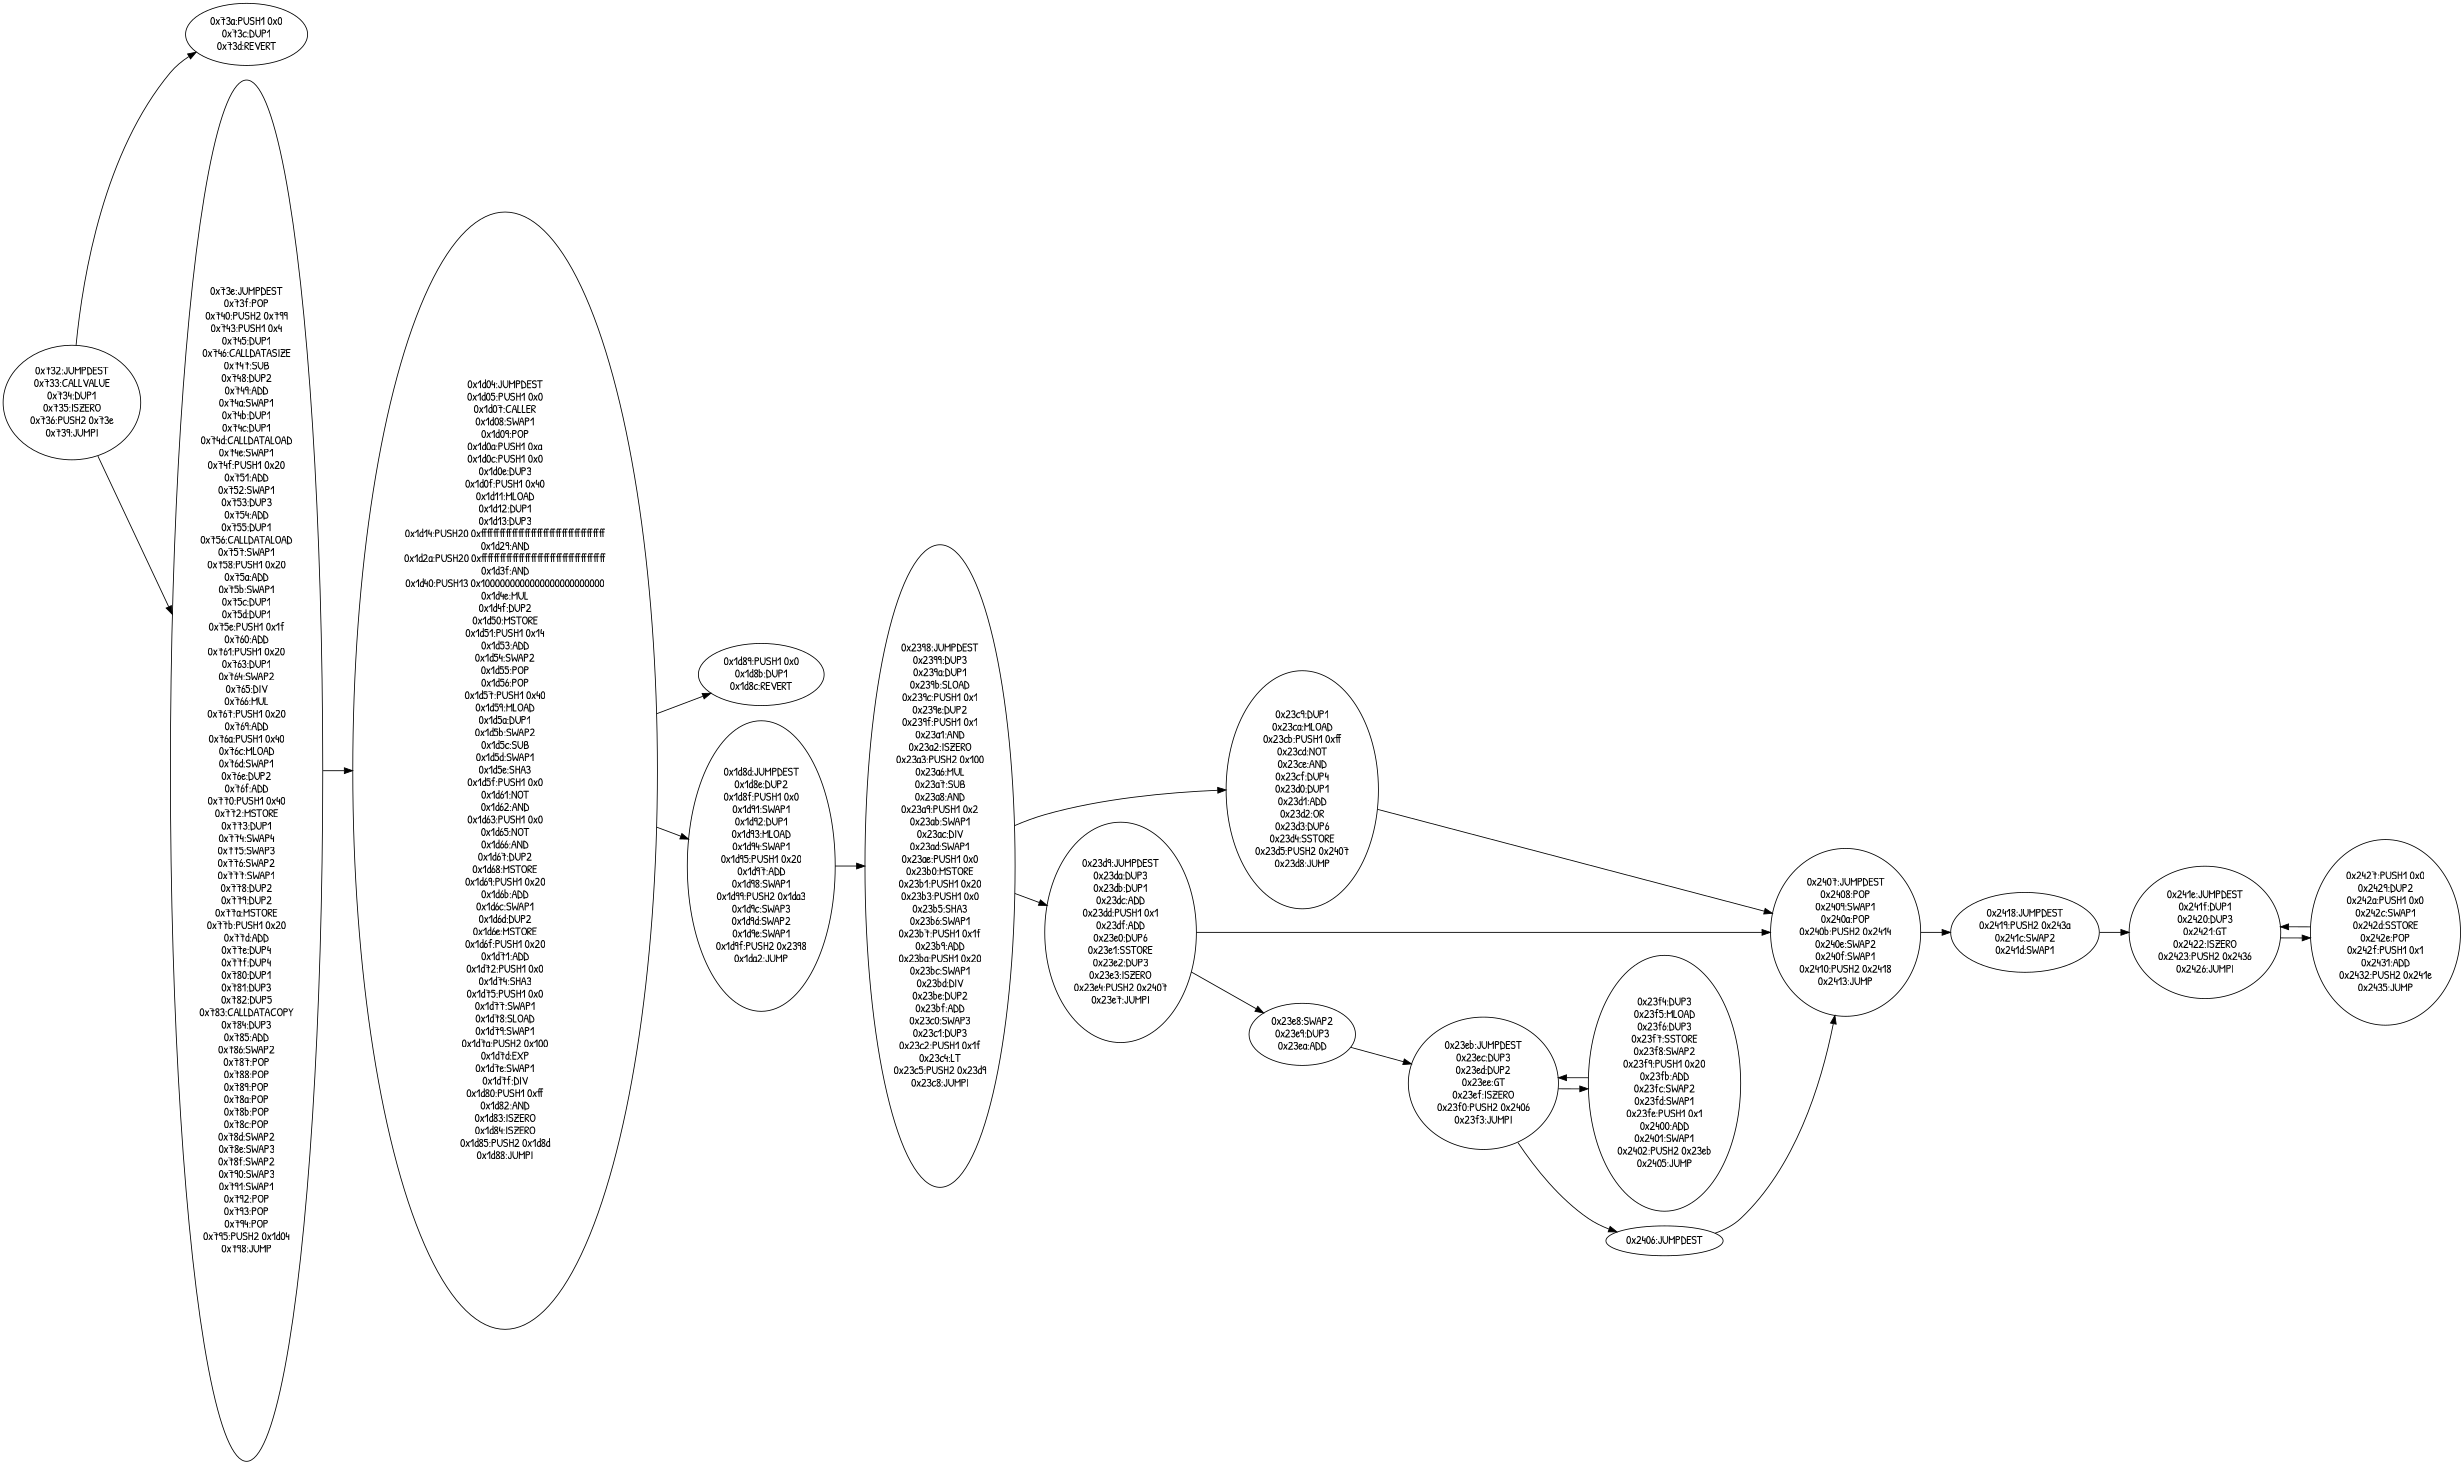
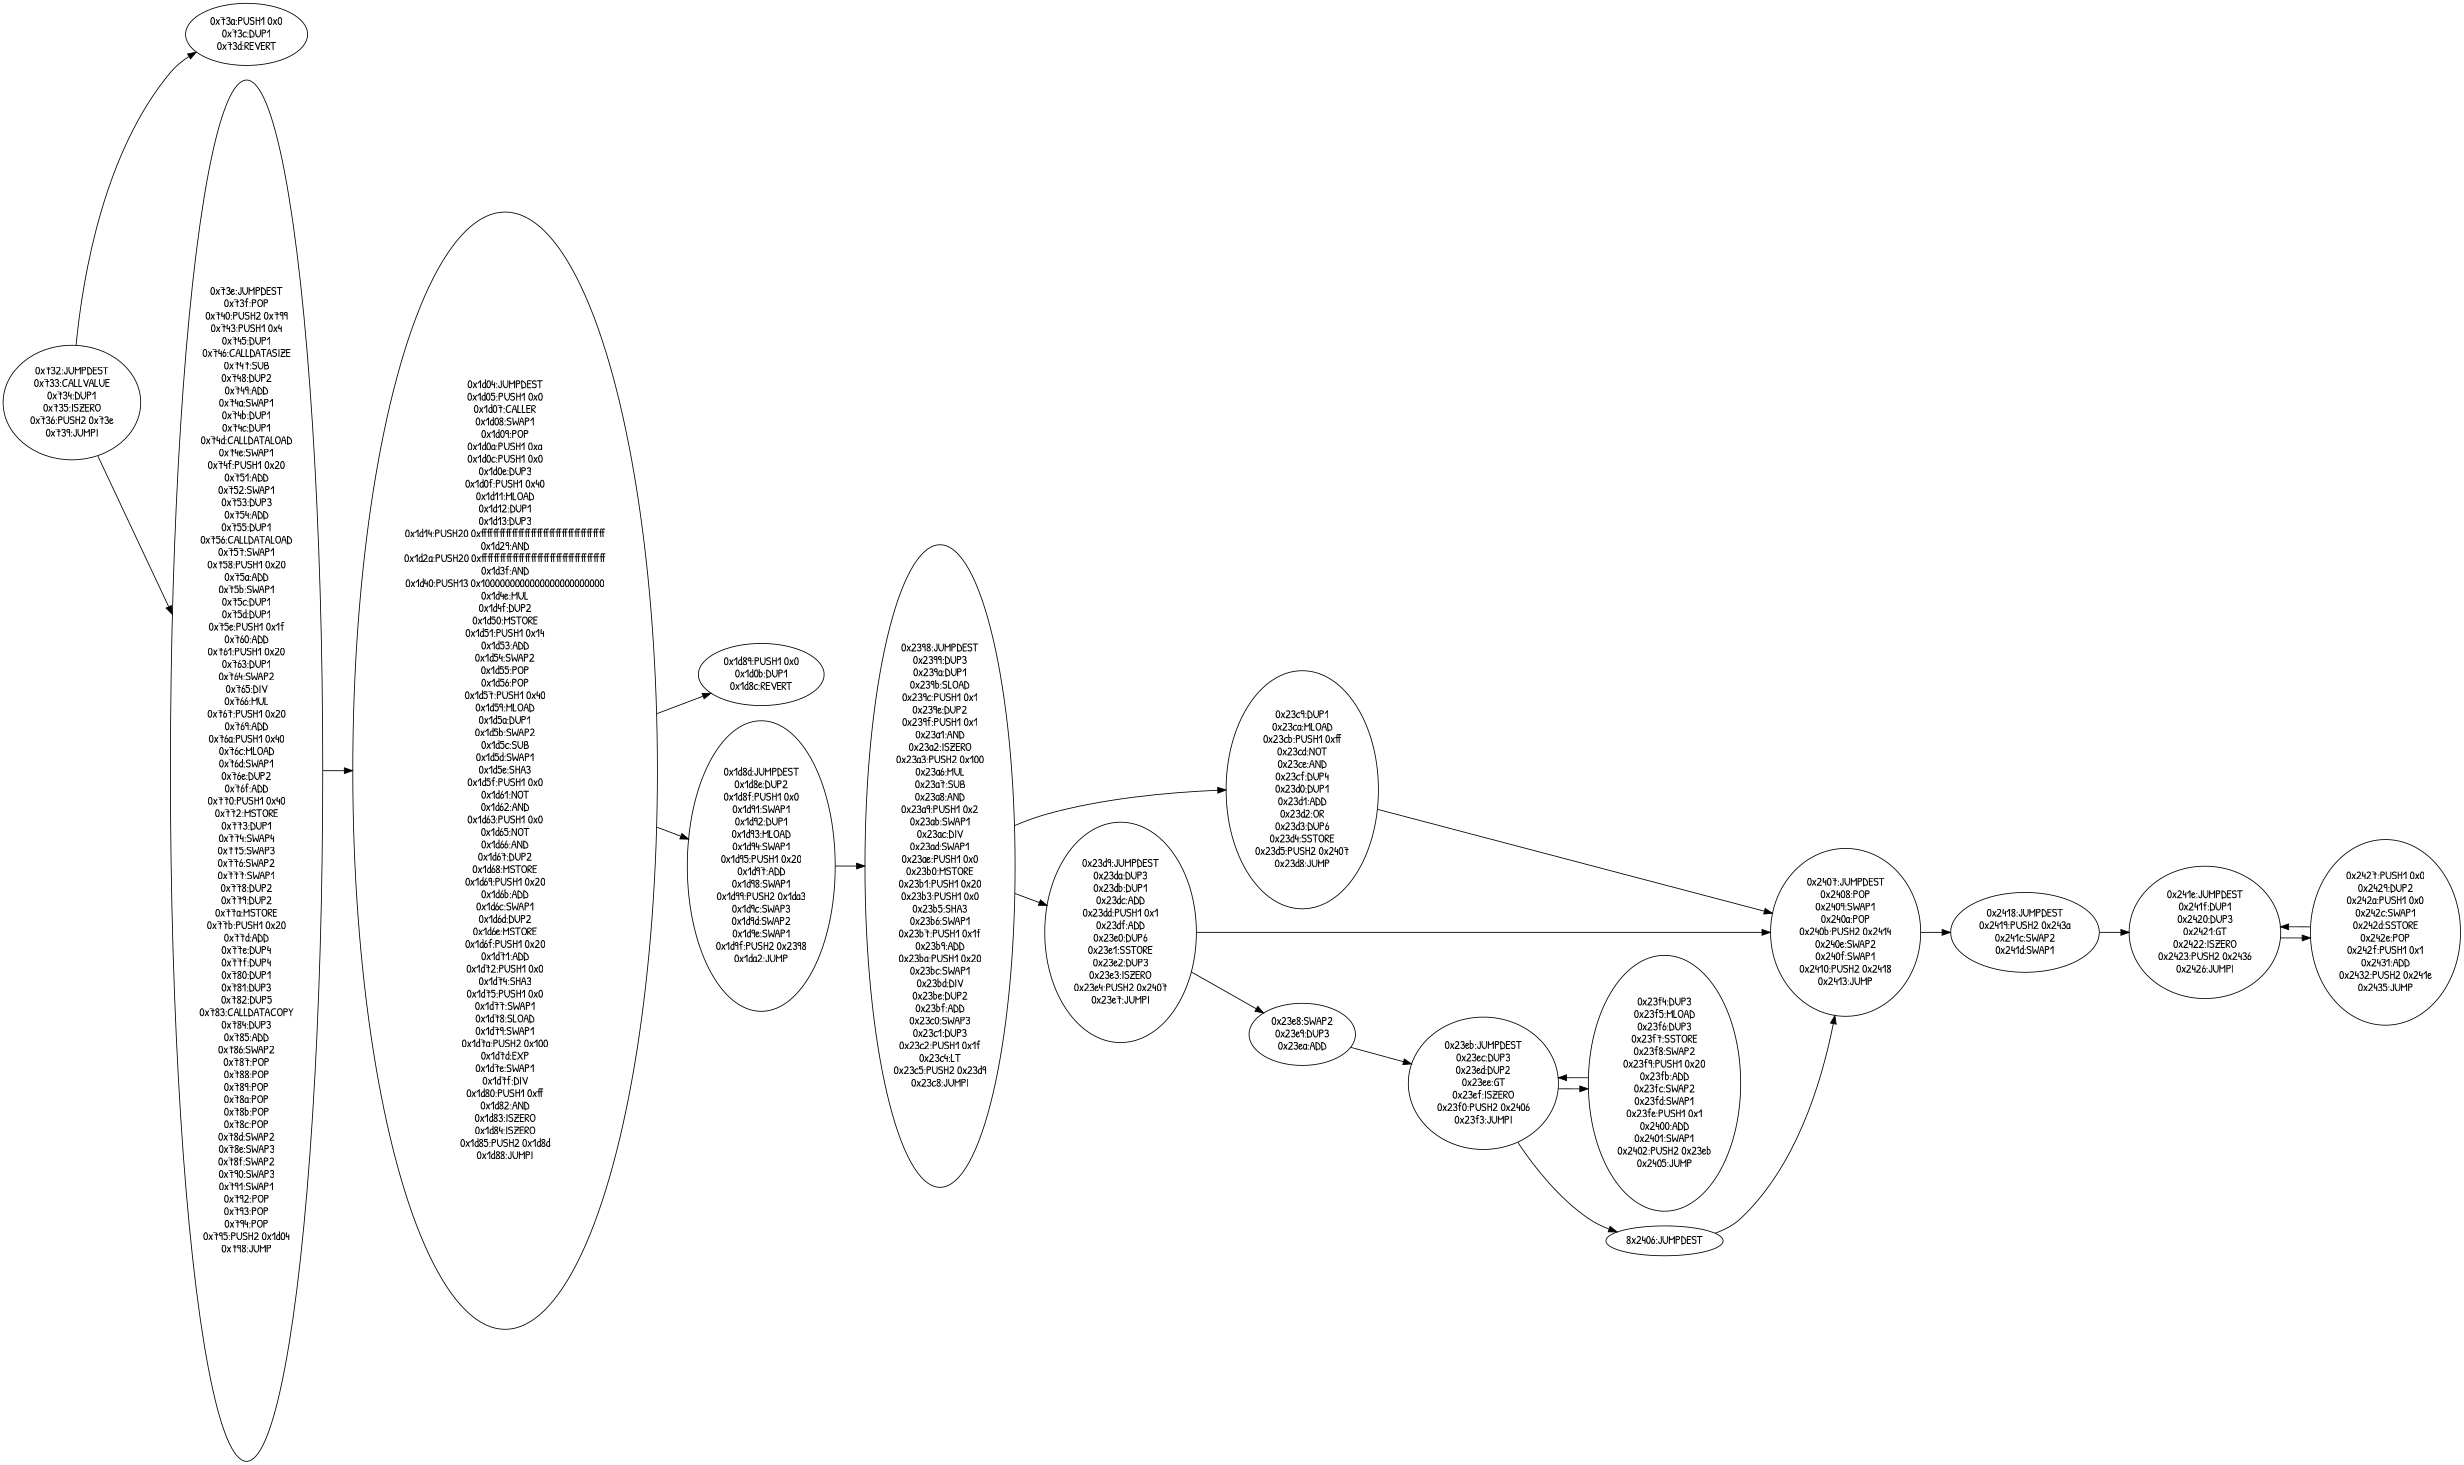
  digraph {
    fontname="Patrick Hand"
    rankdir=LR
    node [fontname="Patrick Hand"]
    edge [fontname="Patrick Hand"]
    n1 [label="0x732:JUMPDEST\n0x733:CALLVALUE\n0x734:DUP1\n0x735:ISZERO\n0x736:PUSH2 0x73e\n0x739:JUMPI"]
    n2 [label="0x73a:PUSH1 0x0\n0x73c:DUP1\n0x73d:REVERT"]
    n3 [label="0x73e:JUMPDEST\n0x73f:POP\n0x740:PUSH2 0x799\n0x743:PUSH1 0x4\n0x745:DUP1\n0x746:CALLDATASIZE\n0x747:SUB\n0x748:DUP2\n0x749:ADD\n0x74a:SWAP1\n0x74b:DUP1\n0x74c:DUP1\n0x74d:CALLDATALOAD\n0x74e:SWAP1\n0x74f:PUSH1 0x20\n0x751:ADD\n0x752:SWAP1\n0x753:DUP3\n0x754:ADD\n0x755:DUP1\n0x756:CALLDATALOAD\n0x757:SWAP1\n0x758:PUSH1 0x20\n0x75a:ADD\n0x75b:SWAP1\n0x75c:DUP1\n0x75d:DUP1\n0x75e:PUSH1 0x1f\n0x760:ADD\n0x761:PUSH1 0x20\n0x763:DUP1\n0x764:SWAP2\n0x765:DIV\n0x766:MUL\n0x767:PUSH1 0x20\n0x769:ADD\n0x76a:PUSH1 0x40\n0x76c:MLOAD\n0x76d:SWAP1\n0x76e:DUP2\n0x76f:ADD\n0x770:PUSH1 0x40\n0x772:MSTORE\n0x773:DUP1\n0x774:SWAP4\n0x775:SWAP3\n0x776:SWAP2\n0x777:SWAP1\n0x778:DUP2\n0x779:DUP2\n0x77a:MSTORE\n0x77b:PUSH1 0x20\n0x77d:ADD\n0x77e:DUP4\n0x77f:DUP4\n0x780:DUP1\n0x781:DUP3\n0x782:DUP5\n0x783:CALLDATACOPY\n0x784:DUP3\n0x785:ADD\n0x786:SWAP2\n0x787:POP\n0x788:POP\n0x789:POP\n0x78a:POP\n0x78b:POP\n0x78c:POP\n0x78d:SWAP2\n0x78e:SWAP3\n0x78f:SWAP2\n0x790:SWAP3\n0x791:SWAP1\n0x792:POP\n0x793:POP\n0x794:POP\n0x795:PUSH2 0x1d04\n0x798:JUMP"]
    n4 [label="0x1d04:JUMPDEST\n0x1d05:PUSH1 0x0\n0x1d07:CALLER\n0x1d08:SWAP1\n0x1d09:POP\n0x1d0a:PUSH1 0xa\n0x1d0c:PUSH1 0x0\n0x1d0e:DUP3\n0x1d0f:PUSH1 0x40\n0x1d11:MLOAD\n0x1d12:DUP1\n0x1d13:DUP3\n0x1d14:PUSH20 0xffffffffffffffffffffffffffffffffffffffff\n0x1d29:AND\n0x1d2a:PUSH20 0xffffffffffffffffffffffffffffffffffffffff\n0x1d3f:AND\n0x1d40:PUSH13 0x1000000000000000000000000\n0x1d4e:MUL\n0x1d4f:DUP2\n0x1d50:MSTORE\n0x1d51:PUSH1 0x14\n0x1d53:ADD\n0x1d54:SWAP2\n0x1d55:POP\n0x1d56:POP\n0x1d57:PUSH1 0x40\n0x1d59:MLOAD\n0x1d5a:DUP1\n0x1d5b:SWAP2\n0x1d5c:SUB\n0x1d5d:SWAP1\n0x1d5e:SHA3\n0x1d5f:PUSH1 0x0\n0x1d61:NOT\n0x1d62:AND\n0x1d63:PUSH1 0x0\n0x1d65:NOT\n0x1d66:AND\n0x1d67:DUP2\n0x1d68:MSTORE\n0x1d69:PUSH1 0x20\n0x1d6b:ADD\n0x1d6c:SWAP1\n0x1d6d:DUP2\n0x1d6e:MSTORE\n0x1d6f:PUSH1 0x20\n0x1d71:ADD\n0x1d72:PUSH1 0x0\n0x1d74:SHA3\n0x1d75:PUSH1 0x0\n0x1d77:SWAP1\n0x1d78:SLOAD\n0x1d79:SWAP1\n0x1d7a:PUSH2 0x100\n0x1d7d:EXP\n0x1d7e:SWAP1\n0x1d7f:DIV\n0x1d80:PUSH1 0xff\n0x1d82:AND\n0x1d83:ISZERO\n0x1d84:ISZERO\n0x1d85:PUSH2 0x1d8d\n0x1d88:JUMPI"]
-   n5 [label="0x1d89:PUSH1 0x0\n0x1d8b:DUP1\n0x1d8c:REVERT"]
+   n5 [label="0x1d89:PUSH1 0x0\n0x1d0b:DUP1\n0x1d8c:REVERT"]
    n6 [label="0x1d8d:JUMPDEST\n0x1d8e:DUP2\n0x1d8f:PUSH1 0x0\n0x1d91:SWAP1\n0x1d92:DUP1\n0x1d93:MLOAD\n0x1d94:SWAP1\n0x1d95:PUSH1 0x20\n0x1d97:ADD\n0x1d98:SWAP1\n0x1d99:PUSH2 0x1da3\n0x1d9c:SWAP3\n0x1d9d:SWAP2\n0x1d9e:SWAP1\n0x1d9f:PUSH2 0x2398\n0x1da2:JUMP"]
    n7 [label="0x2398:JUMPDEST\n0x2399:DUP3\n0x239a:DUP1\n0x239b:SLOAD\n0x239c:PUSH1 0x1\n0x239e:DUP2\n0x239f:PUSH1 0x1\n0x23a1:AND\n0x23a2:ISZERO\n0x23a3:PUSH2 0x100\n0x23a6:MUL\n0x23a7:SUB\n0x23a8:AND\n0x23a9:PUSH1 0x2\n0x23ab:SWAP1\n0x23ac:DIV\n0x23ad:SWAP1\n0x23ae:PUSH1 0x0\n0x23b0:MSTORE\n0x23b1:PUSH1 0x20\n0x23b3:PUSH1 0x0\n0x23b5:SHA3\n0x23b6:SWAP1\n0x23b7:PUSH1 0x1f\n0x23b9:ADD\n0x23ba:PUSH1 0x20\n0x23bc:SWAP1\n0x23bd:DIV\n0x23be:DUP2\n0x23bf:ADD\n0x23c0:SWAP3\n0x23c1:DUP3\n0x23c2:PUSH1 0x1f\n0x23c4:LT\n0x23c5:PUSH2 0x23d9\n0x23c8:JUMPI"]
    n8 [label="0x23c9:DUP1\n0x23ca:MLOAD\n0x23cb:PUSH1 0xff\n0x23cd:NOT\n0x23ce:AND\n0x23cf:DUP4\n0x23d0:DUP1\n0x23d1:ADD\n0x23d2:OR\n0x23d3:DUP6\n0x23d4:SSTORE\n0x23d5:PUSH2 0x2407\n0x23d8:JUMP"]
    n9 [label="0x23d9:JUMPDEST\n0x23da:DUP3\n0x23db:DUP1\n0x23dc:ADD\n0x23dd:PUSH1 0x1\n0x23df:ADD\n0x23e0:DUP6\n0x23e1:SSTORE\n0x23e2:DUP3\n0x23e3:ISZERO\n0x23e4:PUSH2 0x2407\n0x23e7:JUMPI"]
    n10 [label="0x2407:JUMPDEST\n0x2408:POP\n0x2409:SWAP1\n0x240a:POP\n0x240b:PUSH2 0x2414\n0x240e:SWAP2\n0x240f:SWAP1\n0x2410:PUSH2 0x2418\n0x2413:JUMP"]
    n11 [label="0x23e8:SWAP2\n0x23e9:DUP3\n0x23ea:ADD"]
    n12 [label="0x2418:JUMPDEST\n0x2419:PUSH2 0x243a\n0x241c:SWAP2\n0x241d:SWAP1"]
    n13 [label="0x23eb:JUMPDEST\n0x23ec:DUP3\n0x23ed:DUP2\n0x23ee:GT\n0x23ef:ISZERO\n0x23f0:PUSH2 0x2406\n0x23f3:JUMPI"]
    n14 [label="0x241e:JUMPDEST\n0x241f:DUP1\n0x2420:DUP3\n0x2421:GT\n0x2422:ISZERO\n0x2423:PUSH2 0x2436\n0x2426:JUMPI"]
    n15 [label="0x2427:PUSH1 0x0\n0x2429:DUP2\n0x242a:PUSH1 0x0\n0x242c:SWAP1\n0x242d:SSTORE\n0x242e:POP\n0x242f:PUSH1 0x1\n0x2431:ADD\n0x2432:PUSH2 0x241e\n0x2435:JUMP"]
    n16 [label="0x23f4:DUP3\n0x23f5:MLOAD\n0x23f6:DUP3\n0x23f7:SSTORE\n0x23f8:SWAP2\n0x23f9:PUSH1 0x20\n0x23fb:ADD\n0x23fc:SWAP2\n0x23fd:SWAP1\n0x23fe:PUSH1 0x1\n0x2400:ADD\n0x2401:SWAP1\n0x2402:PUSH2 0x23eb\n0x2405:JUMP"]
-   n17 [label="0x2406:JUMPDEST"]
+   n17 [label="8x2406:JUMPDEST"]
    n1 -> n2
    n1 -> n3
    n3 -> n4
    n4 -> n5
    n4 -> n6
    n6 -> n7
    n7 -> n8
    n7 -> n9
    n8 -> n10
    n9 -> n10
    n9 -> n11
    n10 -> n12
    n11 -> n13
    n12 -> n14
    n13 -> n16
    n13 -> n17
    n14 -> n15
    n15 -> n14
    n16 -> n13
    n17 -> n10
  }
